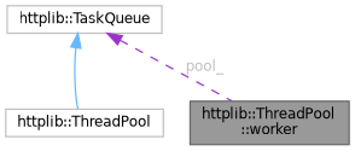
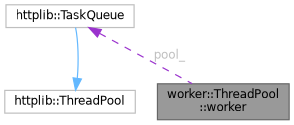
  digraph {
    node [color=grey75 fillcolor=white fontname=Helvetica fontsize=10 shape=box style=filled]
    edge [dir=back fontname=Helvetica fontsize=10 labelfontname=Helvetica labelfontsize=10]
-   n1 [color=gray40 fillcolor=grey60 fontcolor=black height=0.2 label="httplib::ThreadPool\l::worker" width=0.4]
+   n1 [color=gray40 fillcolor=grey60 fontcolor=black height=0.2 label="worker::ThreadPool\l::worker" width=0.4]
    n2 [height=0.2 label="httplib::ThreadPool" width=0.4]
    n3 [height=0.2 label="httplib::TaskQueue" width=0.4]
    n3 -> n1 [color=darkorchid3 fontcolor=grey label=" pool_" style=dashed]
-   n3 -> n2 [color=steelblue1 style=solid]
+   n2 -> n3 [color=steelblue1 style=solid]
  }
